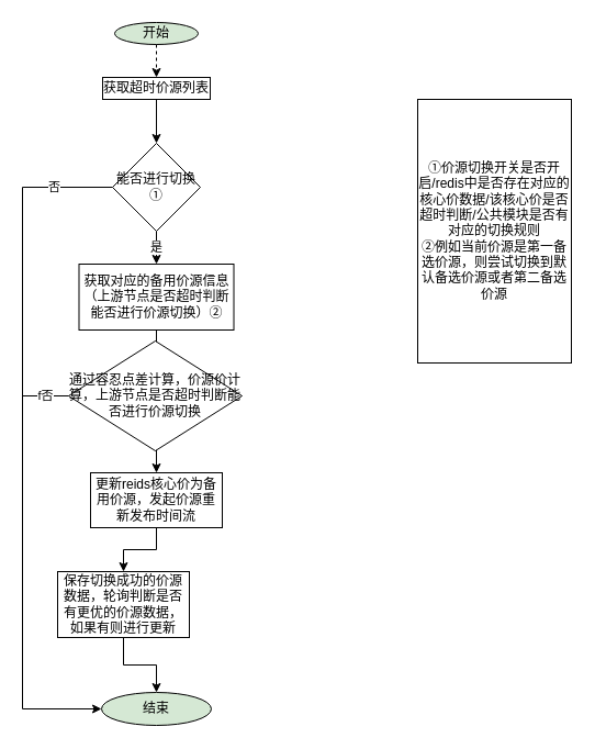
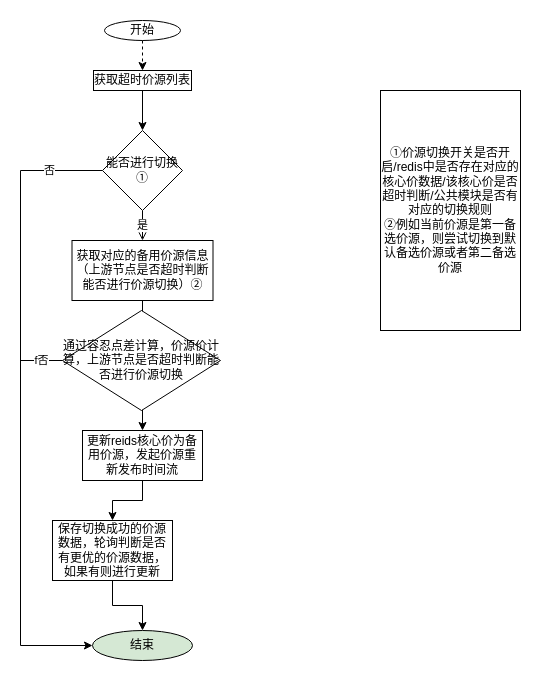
  <mxCell id="0" />
  <mxCell id="1" parent="0" />
- <mxCell id="2" value="开始" style="ellipse;whiteSpace=wrap;html=1;fillColor=#d5e8d4;" vertex="1" parent="1"><mxGeometry x="104" y="20" width="76" height="20" as="geometry" /></mxCell>
+ <mxCell id="2" value="开始" style="ellipse;whiteSpace=wrap;html=1;" vertex="1" parent="1"><mxGeometry x="104" y="20" width="76" height="20" as="geometry" /></mxCell>
  <mxCell id="3" style="edgeStyle=orthogonalEdgeStyle;rounded=0;orthogonalLoop=1;jettySize=auto;html=1;entryX=0.5;entryY=0;entryDx=0;entryDy=0;" edge="1" parent="1" source="4" target="8"><mxGeometry relative="1" as="geometry" /></mxCell>
  <mxCell id="4" value="获取超时价源列表" style="rounded=0;whiteSpace=wrap;html=1;" vertex="1" parent="1"><mxGeometry x="93" y="70" width="98" height="20" as="geometry" /></mxCell>
  <mxCell id="5" style="edgeStyle=orthogonalEdgeStyle;rounded=0;orthogonalLoop=1;jettySize=auto;html=1;exitX=0;exitY=0.5;exitDx=0;exitDy=0;entryX=0;entryY=0.5;entryDx=0;entryDy=0;" edge="1" parent="1" source="8" target="18"><mxGeometry relative="1" as="geometry"><Array as="points"><mxPoint x="20" y="170" /><mxPoint x="20" y="645" /></Array></mxGeometry></mxCell>
  <mxCell id="6" value="否&lt;br&gt;" style="edgeLabel;html=1;align=center;verticalAlign=middle;resizable=0;points=[];" vertex="1" connectable="0" parent="5"><mxGeometry x="-0.829" y="-1" relative="1" as="geometry"><mxPoint as="offset" /></mxGeometry></mxCell>
- <mxCell id="7" value="是" style="edgeStyle=orthogonalEdgeStyle;rounded=0;orthogonalLoop=1;jettySize=auto;html=1;exitX=0.5;exitY=1;exitDx=0;exitDy=0;entryX=0.5;entryY=0;entryDx=0;entryDy=0;" edge="1" parent="1" source="8" target="11"><mxGeometry relative="1" as="geometry" /></mxCell>
+ <mxCell id="7" value="是" style="edgeStyle=orthogonalEdgeStyle;rounded=0;orthogonalLoop=1;jettySize=auto;html=1;exitX=0.5;exitY=1;exitDx=0;exitDy=0;entryX=0.5;entryY=0;entryDx=0;entryDy=0;endArrow=open;" edge="1" parent="1" source="8" target="11"><mxGeometry relative="1" as="geometry" /></mxCell>
  <mxCell id="8" value="能否进行切换①" style="rhombus;whiteSpace=wrap;html=1;" vertex="1" parent="1"><mxGeometry x="102" y="130" width="80" height="80" as="geometry" /></mxCell>
  <mxCell id="9" value="①价源切换开关是否开启/redis中是否存在对应的核心价数据/该核心价是否超时判断/公共模块是否有对应的切换规则&lt;br&gt;②例如当前价源是第一备选价源，则尝试切换到默认备选价源或者第二备选价源" style="rounded=0;whiteSpace=wrap;html=1;" vertex="1" parent="1"><mxGeometry x="380" y="90" width="140" height="240" as="geometry" /></mxCell>
  <mxCell id="10" style="edgeStyle=orthogonalEdgeStyle;rounded=0;orthogonalLoop=1;jettySize=auto;html=1;entryX=0.5;entryY=0;entryDx=0;entryDy=0;" edge="1" parent="1" source="11"><mxGeometry relative="1" as="geometry"><mxPoint x="142" y="340" as="targetPoint" /></mxGeometry></mxCell>
  <mxCell id="11" value="获取对应的备用价源信息（上游节点是否超时判断能否进行价源切换）②" style="rounded=0;whiteSpace=wrap;html=1;" vertex="1" parent="1"><mxGeometry x="71.5" y="240" width="141" height="60" as="geometry" /></mxCell>
  <mxCell id="12" style="edgeStyle=orthogonalEdgeStyle;rounded=0;orthogonalLoop=1;jettySize=auto;html=1;entryX=0.5;entryY=0;entryDx=0;entryDy=0;" edge="1" parent="1" target="14"><mxGeometry relative="1" as="geometry"><mxPoint x="142" y="400" as="sourcePoint" /></mxGeometry></mxCell>
  <mxCell id="13" style="edgeStyle=orthogonalEdgeStyle;rounded=0;orthogonalLoop=1;jettySize=auto;html=1;entryX=0.5;entryY=0;entryDx=0;entryDy=0;" edge="1" parent="1" source="14" target="16"><mxGeometry relative="1" as="geometry" /></mxCell>
  <mxCell id="14" value="更新reids核心价为备用价源，发起价源重新发布时间流" style="rounded=0;whiteSpace=wrap;html=1;" vertex="1" parent="1"><mxGeometry x="82" y="430" width="120" height="50" as="geometry" /></mxCell>
  <mxCell id="15" style="edgeStyle=orthogonalEdgeStyle;rounded=0;orthogonalLoop=1;jettySize=auto;html=1;entryX=0.5;entryY=0;entryDx=0;entryDy=0;" edge="1" parent="1" source="16" target="18"><mxGeometry relative="1" as="geometry" /></mxCell>
  <mxCell id="16" value="保存切换成功的价源数据，轮询判断是否有更优的价源数据，如果有则进行更新" style="rounded=0;whiteSpace=wrap;html=1;" vertex="1" parent="1"><mxGeometry x="52" y="520" width="120" height="60" as="geometry" /></mxCell>
  <mxCell id="17" value="" style="endArrow=classic;html=1;exitX=0.5;exitY=1;exitDx=0;exitDy=0;entryX=0.5;entryY=0;entryDx=0;entryDy=0;dashed=1;" edge="1" parent="1" source="2" target="4"><mxGeometry width="50" height="50" relative="1" as="geometry"><mxPoint x="210" y="150" as="sourcePoint" /><mxPoint x="260" y="100" as="targetPoint" /></mxGeometry></mxCell>
  <mxCell id="18" value="结束" style="ellipse;whiteSpace=wrap;html=1;fillColor=#d5e8d4;" vertex="1" parent="1"><mxGeometry x="92" y="630" width="100" height="30" as="geometry" /></mxCell>
  <mxCell id="19" value="&lt;span&gt;通过容忍点差计算，价源价计算，上游节点是否超时判断能否进行价源切换&lt;/span&gt;" style="rhombus;whiteSpace=wrap;html=1;" vertex="1" parent="1"><mxGeometry x="62" y="310" width="158" height="100" as="geometry" /></mxCell>
  <mxCell id="20" value="f否&lt;br&gt;" style="endArrow=none;html=1;" edge="1" parent="1"><mxGeometry width="50" height="50" relative="1" as="geometry"><mxPoint x="20" y="360" as="sourcePoint" /><mxPoint x="62" y="360" as="targetPoint" /></mxGeometry></mxCell>
